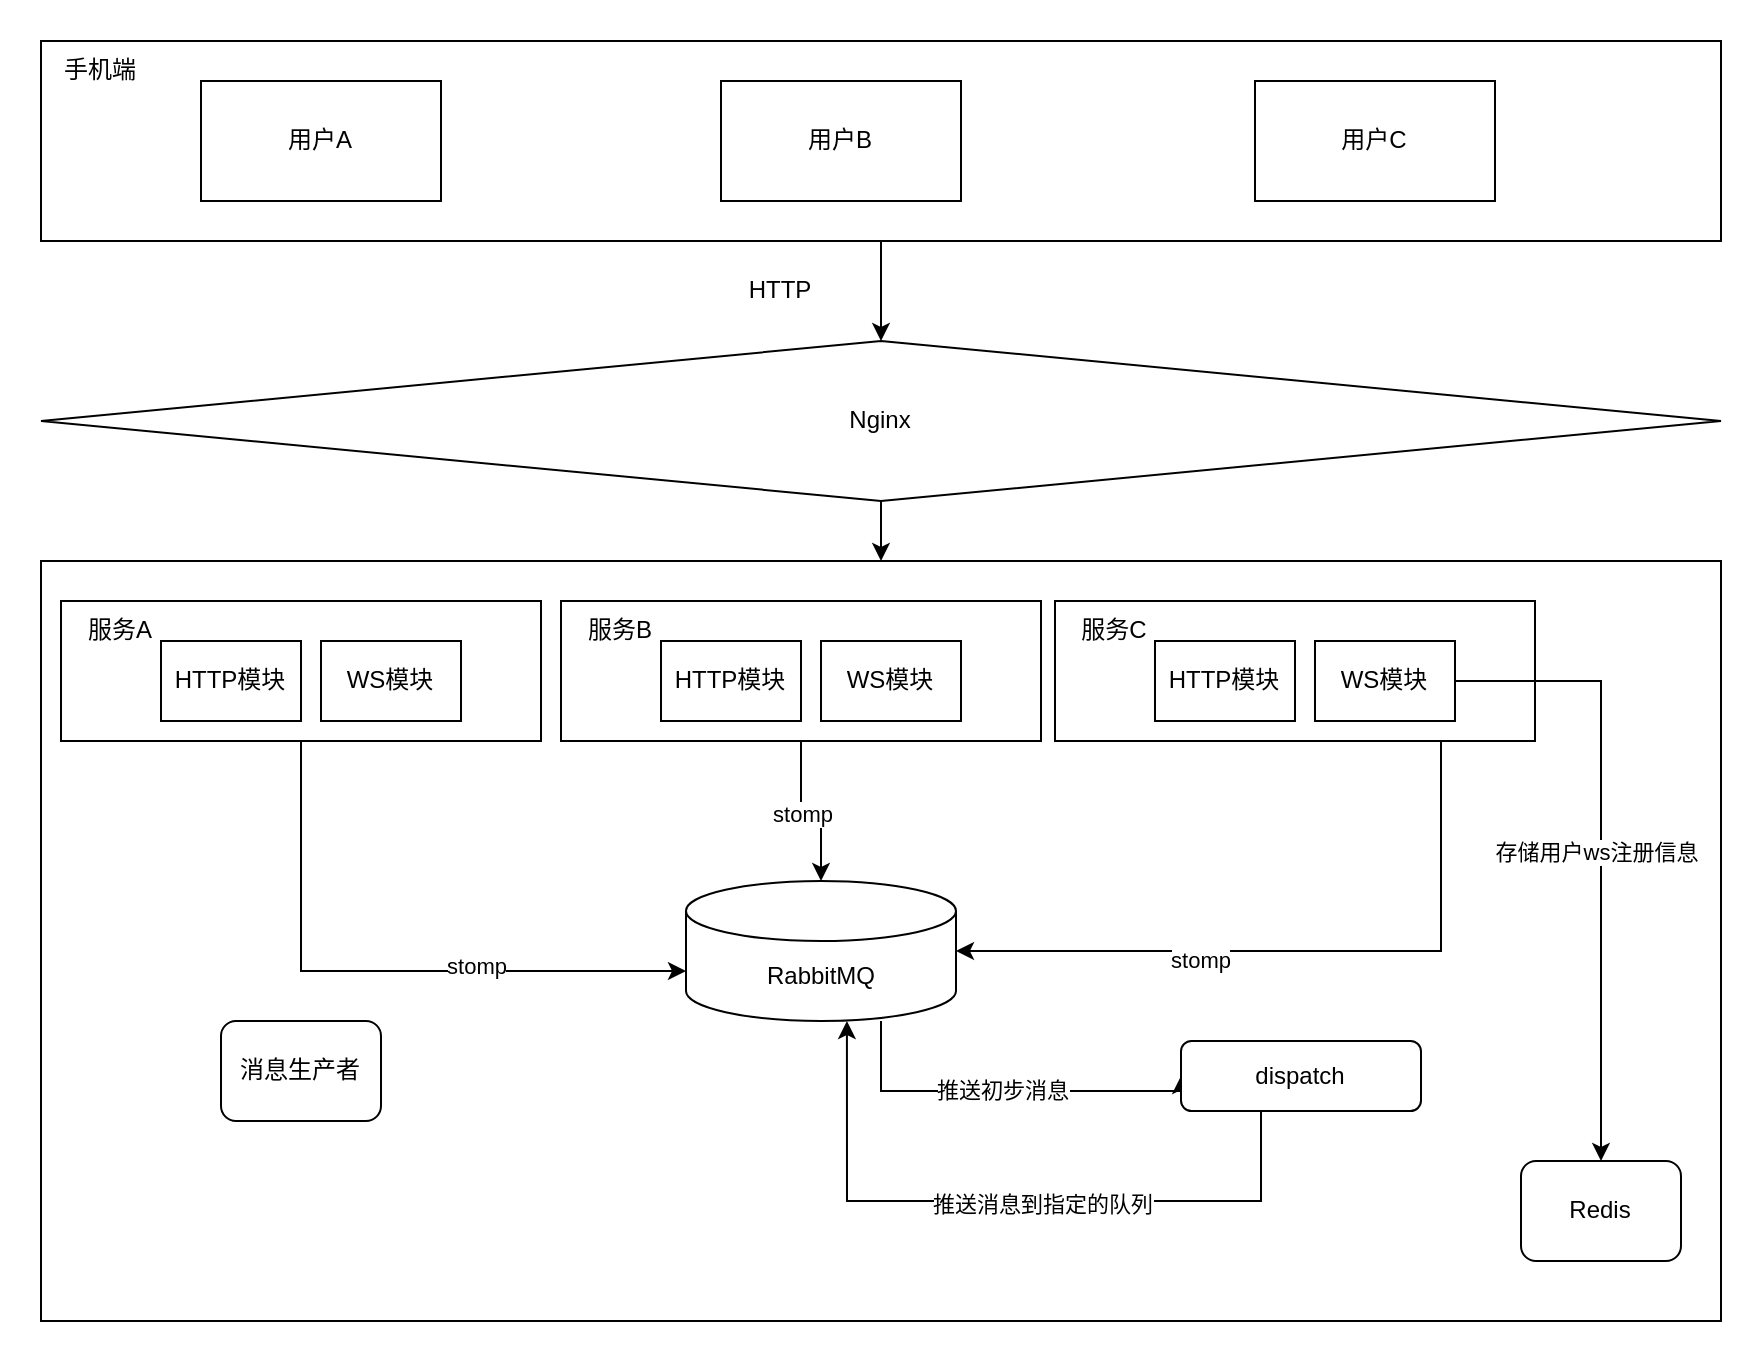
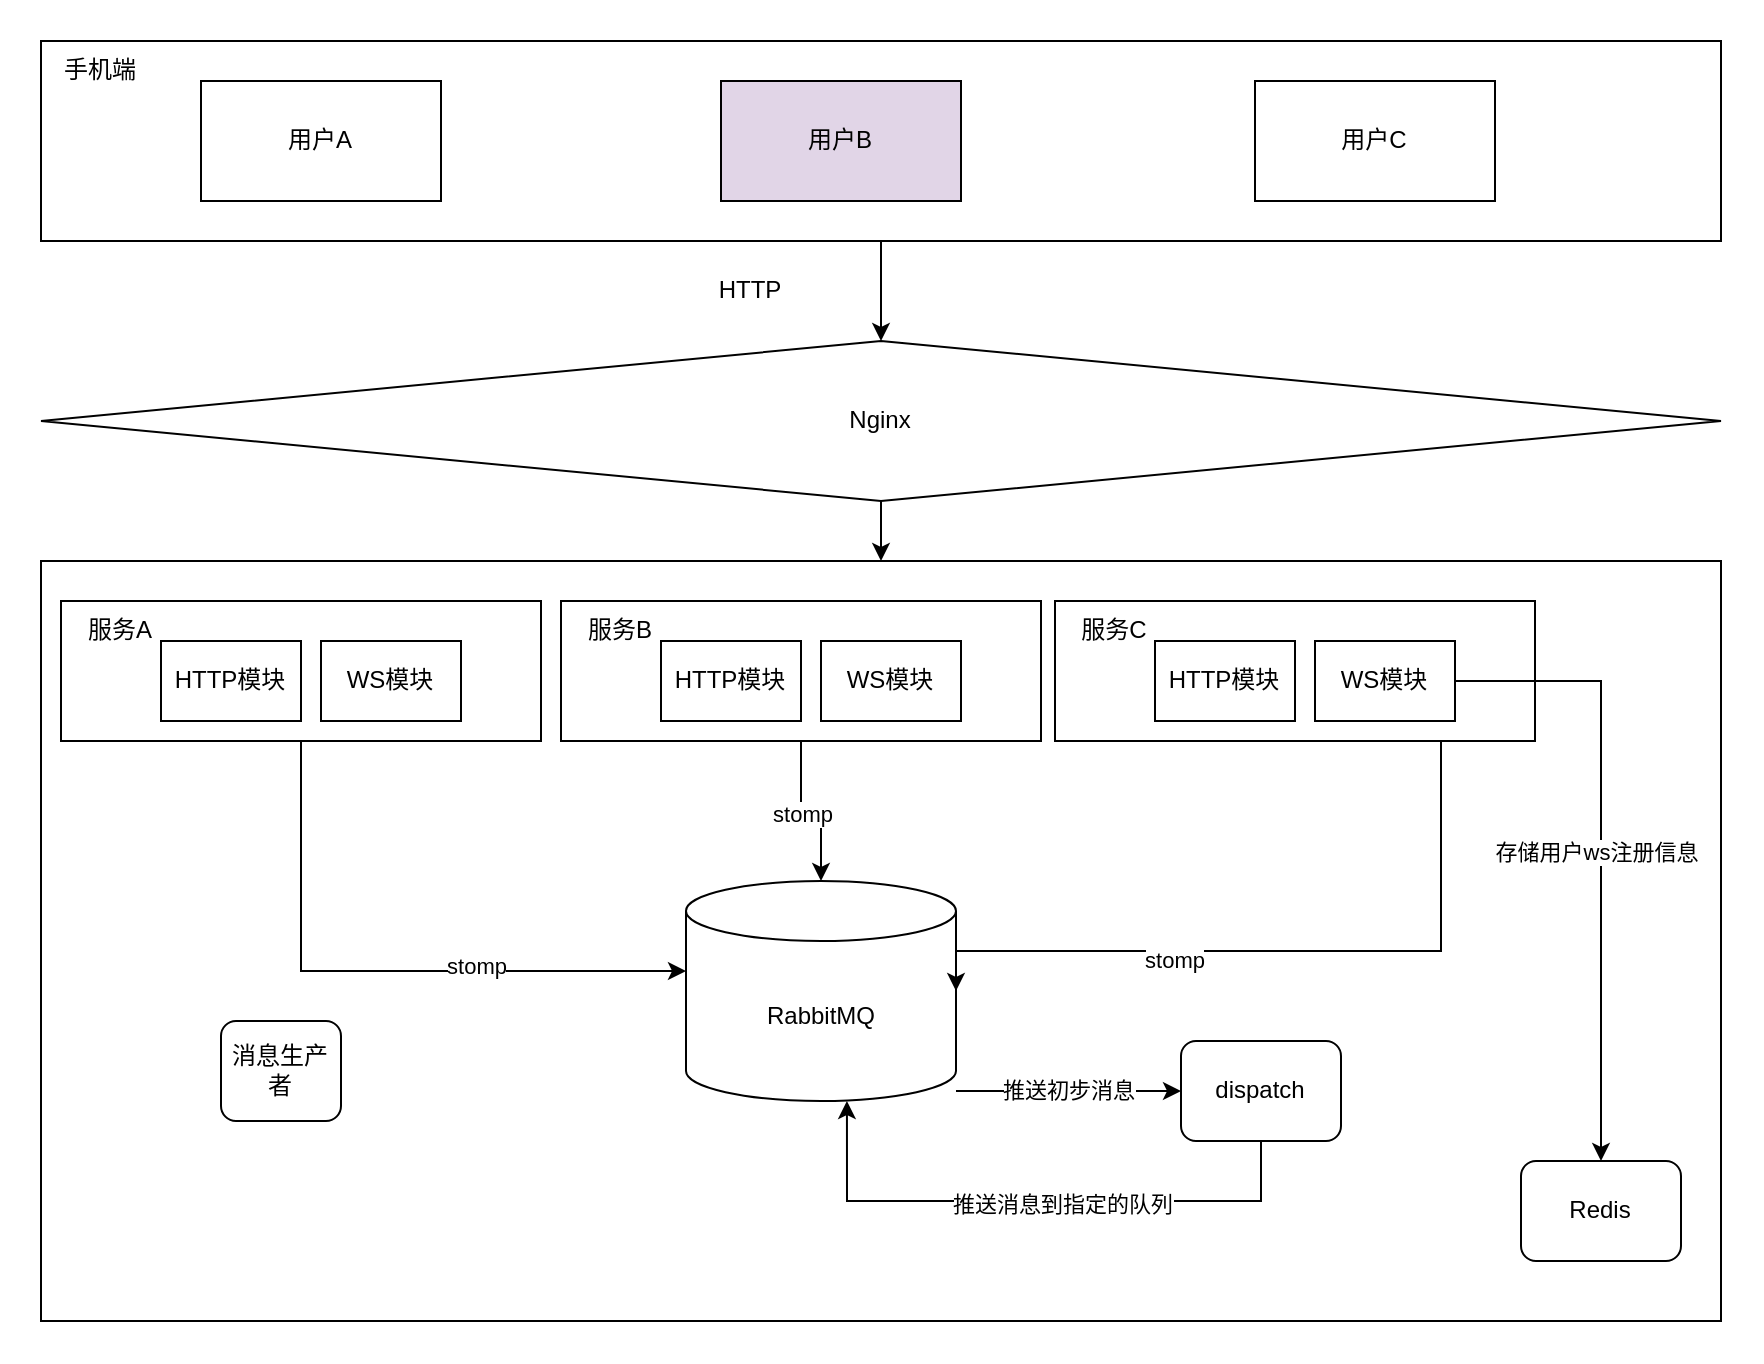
  <mxCell id="0" />
  <mxCell id="1" parent="0" />
  <mxCell id="2" value="" style="rounded=0;whiteSpace=wrap;html=1;" vertex="1" parent="1"><mxGeometry x="20" y="280" width="840" height="380" as="geometry" /></mxCell>
  <mxCell id="3" value="" style="group" vertex="1" connectable="0" parent="1"><mxGeometry x="30" y="300" width="240" height="70" as="geometry" /></mxCell>
  <mxCell id="4" value="" style="rounded=0;whiteSpace=wrap;html=1;" vertex="1" parent="3"><mxGeometry width="240" height="70" as="geometry" /></mxCell>
  <mxCell id="5" value="服务A" style="text;html=1;strokeColor=none;fillColor=none;align=center;verticalAlign=middle;whiteSpace=wrap;rounded=0;" vertex="1" parent="3"><mxGeometry width="60" height="30" as="geometry" /></mxCell>
  <mxCell id="6" value="WS模块" style="rounded=0;whiteSpace=wrap;html=1;" vertex="1" parent="3"><mxGeometry x="130" y="20" width="70" height="40" as="geometry" /></mxCell>
  <mxCell id="7" value="HTTP模块" style="rounded=0;whiteSpace=wrap;html=1;" vertex="1" parent="3"><mxGeometry x="50" y="20" width="70" height="40" as="geometry" /></mxCell>
  <mxCell id="8" value="" style="group" vertex="1" connectable="0" parent="1"><mxGeometry x="280" y="300" width="240" height="70" as="geometry" /></mxCell>
  <mxCell id="9" value="" style="rounded=0;whiteSpace=wrap;html=1;" vertex="1" parent="8"><mxGeometry width="240" height="70" as="geometry" /></mxCell>
  <mxCell id="10" value="服务B" style="text;html=1;strokeColor=none;fillColor=none;align=center;verticalAlign=middle;whiteSpace=wrap;rounded=0;" vertex="1" parent="8"><mxGeometry width="60" height="30" as="geometry" /></mxCell>
  <mxCell id="11" value="WS模块" style="rounded=0;whiteSpace=wrap;html=1;" vertex="1" parent="8"><mxGeometry x="130" y="20" width="70" height="40" as="geometry" /></mxCell>
  <mxCell id="12" value="HTTP模块" style="rounded=0;whiteSpace=wrap;html=1;" vertex="1" parent="8"><mxGeometry x="50" y="20" width="70" height="40" as="geometry" /></mxCell>
  <mxCell id="13" value="" style="group" vertex="1" connectable="0" parent="1"><mxGeometry x="527" y="300" width="240" height="70" as="geometry" /></mxCell>
  <mxCell id="14" value="" style="rounded=0;whiteSpace=wrap;html=1;" vertex="1" parent="13"><mxGeometry width="240" height="70" as="geometry" /></mxCell>
  <mxCell id="15" value="服务C" style="text;html=1;strokeColor=none;fillColor=none;align=center;verticalAlign=middle;whiteSpace=wrap;rounded=0;" vertex="1" parent="13"><mxGeometry width="60" height="30" as="geometry" /></mxCell>
  <mxCell id="16" value="WS模块" style="rounded=0;whiteSpace=wrap;html=1;" vertex="1" parent="13"><mxGeometry x="130" y="20" width="70" height="40" as="geometry" /></mxCell>
  <mxCell id="17" value="HTTP模块" style="rounded=0;whiteSpace=wrap;html=1;" vertex="1" parent="13"><mxGeometry x="50" y="20" width="70" height="40" as="geometry" /></mxCell>
  <mxCell id="18" style="edgeStyle=orthogonalEdgeStyle;rounded=0;orthogonalLoop=1;jettySize=auto;html=1;entryX=0.5;entryY=0;entryDx=0;entryDy=0;" edge="1" parent="1" source="19" target="2"><mxGeometry relative="1" as="geometry" /></mxCell>
  <mxCell id="19" value="Nginx" style="rhombus;whiteSpace=wrap;html=1;" vertex="1" parent="1"><mxGeometry x="20" y="170" width="840" height="80" as="geometry" /></mxCell>
  <mxCell id="20" value="" style="group" vertex="1" connectable="0" parent="1"><mxGeometry x="20" y="20" width="840" height="100" as="geometry" /></mxCell>
  <mxCell id="21" value="" style="rounded=0;whiteSpace=wrap;html=1;" vertex="1" parent="20"><mxGeometry width="840" height="100" as="geometry" /></mxCell>
  <mxCell id="22" value="用户A" style="rounded=0;whiteSpace=wrap;html=1;" vertex="1" parent="20"><mxGeometry x="80" y="20" width="120" height="60" as="geometry" /></mxCell>
- <mxCell id="23" value="用户B" style="rounded=0;whiteSpace=wrap;html=1;" vertex="1" parent="20"><mxGeometry x="340" y="20" width="120" height="60" as="geometry" /></mxCell>
+ <mxCell id="23" value="用户B" style="rounded=0;whiteSpace=wrap;html=1;fillColor=#e1d5e7;" vertex="1" parent="20"><mxGeometry x="340" y="20" width="120" height="60" as="geometry" /></mxCell>
  <mxCell id="24" value="用户C" style="rounded=0;whiteSpace=wrap;html=1;" vertex="1" parent="20"><mxGeometry x="607" y="20" width="120" height="60" as="geometry" /></mxCell>
  <mxCell id="25" value="手机端" style="text;html=1;strokeColor=none;fillColor=none;align=center;verticalAlign=middle;whiteSpace=wrap;rounded=0;" vertex="1" parent="20"><mxGeometry width="60" height="30" as="geometry" /></mxCell>
  <mxCell id="26" style="edgeStyle=orthogonalEdgeStyle;rounded=0;orthogonalLoop=1;jettySize=auto;html=1;entryX=0.5;entryY=0;entryDx=0;entryDy=0;" edge="1" parent="1" source="21" target="19"><mxGeometry relative="1" as="geometry" /></mxCell>
- <mxCell id="27" value="HTTP" style="text;html=1;strokeColor=none;fillColor=none;align=center;verticalAlign=middle;whiteSpace=wrap;rounded=0;" vertex="1" parent="1"><mxGeometry x="360" y="130" width="60" height="30" as="geometry" /></mxCell>
+ <mxCell id="27" value="HTTP" style="text;html=1;strokeColor=none;fillColor=none;align=center;verticalAlign=middle;whiteSpace=wrap;rounded=0;" vertex="1" parent="1"><mxGeometry x="345" y="130" width="60" height="30" as="geometry" /></mxCell>
  <mxCell id="28" value="推送初步消息" style="edgeStyle=orthogonalEdgeStyle;rounded=0;orthogonalLoop=1;jettySize=auto;html=1;entryX=0;entryY=0.5;entryDx=0;entryDy=0;" edge="1" parent="1" source="29" target="39"><mxGeometry relative="1" as="geometry"><Array as="points"><mxPoint x="440" y="545" /></Array></mxGeometry></mxCell>
- <mxCell id="29" value="RabbitMQ" style="shape=cylinder3;whiteSpace=wrap;html=1;boundedLbl=1;backgroundOutline=1;size=15;" vertex="1" parent="1"><mxGeometry x="342.5" y="440" width="135" height="70" as="geometry" /></mxCell>
+ <mxCell id="29" value="RabbitMQ" style="shape=cylinder3;whiteSpace=wrap;html=1;boundedLbl=1;backgroundOutline=1;size=15;" vertex="1" parent="1"><mxGeometry x="342.5" y="440" width="135" height="110" as="geometry" /></mxCell>
  <mxCell id="30" style="edgeStyle=orthogonalEdgeStyle;rounded=0;orthogonalLoop=1;jettySize=auto;html=1;entryX=0;entryY=0;entryDx=0;entryDy=45;entryPerimeter=0;" edge="1" parent="1" source="4" target="29"><mxGeometry relative="1" as="geometry"><Array as="points"><mxPoint x="150" y="485" /></Array></mxGeometry></mxCell>
  <mxCell id="31" value="stomp" style="edgeLabel;html=1;align=center;verticalAlign=middle;resizable=0;points=[];" vertex="1" connectable="0" parent="30"><mxGeometry x="0.316" y="3" relative="1" as="geometry"><mxPoint as="offset" /></mxGeometry></mxCell>
  <mxCell id="32" style="edgeStyle=orthogonalEdgeStyle;rounded=0;orthogonalLoop=1;jettySize=auto;html=1;entryX=0.5;entryY=0;entryDx=0;entryDy=0;entryPerimeter=0;" edge="1" parent="1" source="9" target="29"><mxGeometry relative="1" as="geometry" /></mxCell>
  <mxCell id="33" value="stomp" style="edgeLabel;html=1;align=center;verticalAlign=middle;resizable=0;points=[];" vertex="1" connectable="0" parent="32"><mxGeometry x="-0.114" y="-1" relative="1" as="geometry"><mxPoint as="offset" /></mxGeometry></mxCell>
  <mxCell id="34" style="edgeStyle=orthogonalEdgeStyle;rounded=0;orthogonalLoop=1;jettySize=auto;html=1;entryX=1;entryY=0.5;entryDx=0;entryDy=0;entryPerimeter=0;" edge="1" parent="1" source="14" target="29"><mxGeometry relative="1" as="geometry"><Array as="points"><mxPoint x="720" y="475" /></Array></mxGeometry></mxCell>
  <mxCell id="35" value="stomp" style="edgeLabel;html=1;align=center;verticalAlign=middle;resizable=0;points=[];" vertex="1" connectable="0" parent="34"><mxGeometry x="0.298" y="4" relative="1" as="geometry"><mxPoint as="offset" /></mxGeometry></mxCell>
- <mxCell id="36" value="消息生产者" style="rounded=1;whiteSpace=wrap;html=1;" vertex="1" parent="1"><mxGeometry x="110" y="510" width="80" height="50" as="geometry" /></mxCell>
+ <mxCell id="36" value="消息生产者" style="rounded=1;whiteSpace=wrap;html=1;" vertex="1" parent="1"><mxGeometry x="110" y="510" width="60" height="50" as="geometry" /></mxCell>
  <mxCell id="37" style="edgeStyle=orthogonalEdgeStyle;rounded=0;orthogonalLoop=1;jettySize=auto;html=1;entryX=0.596;entryY=1;entryDx=0;entryDy=0;entryPerimeter=0;" edge="1" parent="1" source="39" target="29"><mxGeometry relative="1" as="geometry"><Array as="points"><mxPoint x="630" y="600" /><mxPoint x="423" y="600" /></Array></mxGeometry></mxCell>
  <mxCell id="38" value="推送消息到指定的队列" style="edgeLabel;html=1;align=center;verticalAlign=middle;resizable=0;points=[];" vertex="1" connectable="0" parent="37"><mxGeometry x="-0.095" y="1" relative="1" as="geometry"><mxPoint as="offset" /></mxGeometry></mxCell>
- <mxCell id="39" value="dispatch" style="rounded=1;whiteSpace=wrap;html=1;" vertex="1" parent="1"><mxGeometry x="590" y="520" width="120" height="35" as="geometry" /></mxCell>
+ <mxCell id="39" value="dispatch" style="rounded=1;whiteSpace=wrap;html=1;" vertex="1" parent="1"><mxGeometry x="590" y="520" width="80" height="50" as="geometry" /></mxCell>
  <mxCell id="40" value="Redis" style="rounded=1;whiteSpace=wrap;html=1;" vertex="1" parent="1"><mxGeometry x="760" y="580" width="80" height="50" as="geometry" /></mxCell>
  <mxCell id="41" style="edgeStyle=orthogonalEdgeStyle;rounded=0;orthogonalLoop=1;jettySize=auto;html=1;" edge="1" parent="1" source="16" target="40"><mxGeometry relative="1" as="geometry" /></mxCell>
  <mxCell id="42" value="存储用户ws注册信息" style="edgeLabel;html=1;align=center;verticalAlign=middle;resizable=0;points=[];" vertex="1" connectable="0" parent="41"><mxGeometry x="0.007" y="-3" relative="1" as="geometry"><mxPoint as="offset" /></mxGeometry></mxCell>
